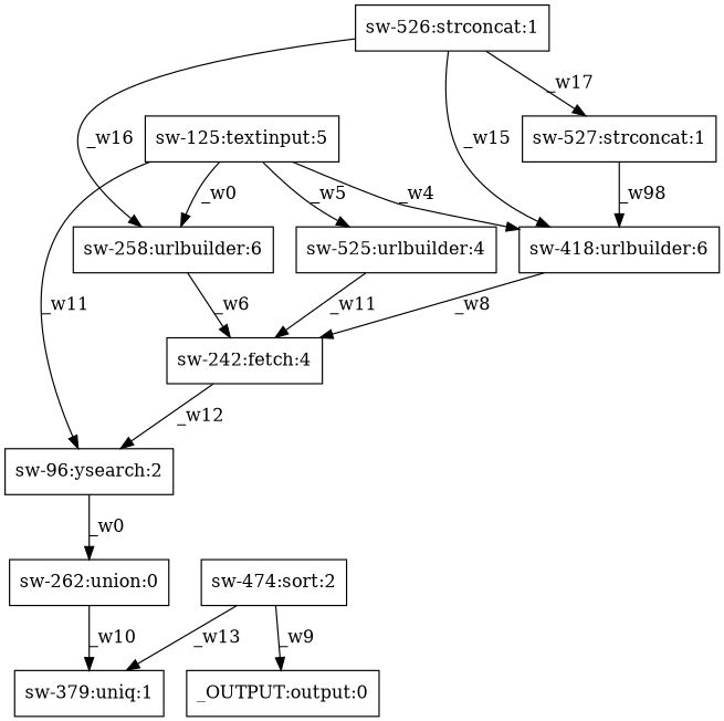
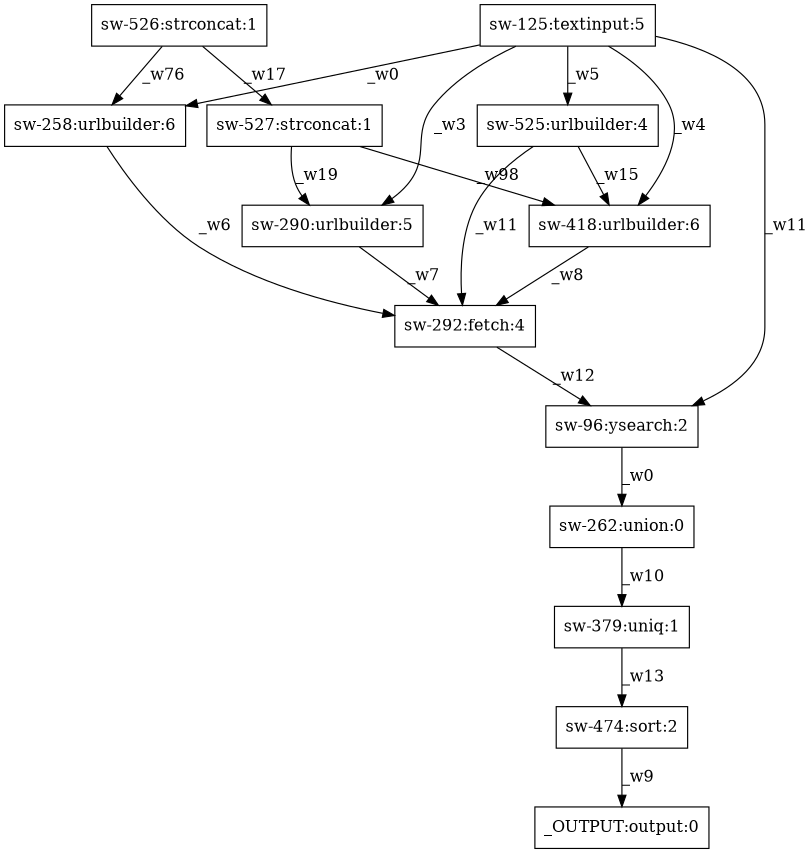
  digraph {
    node [shape=box]
    n1 [label="sw-96:ysearch:2"]
    n2 [label="sw-262:union:0"]
    n3 [label="sw-379:uniq:1"]
    n4 [label="sw-474:sort:2"]
    n5 [label="sw-418:urlbuilder:6"]
-   n6 [label="sw-242:fetch:4"]
+   n6 [label="sw-292:fetch:4"]
    n7 [label="_OUTPUT:output:0"]
+   n8 [label="sw-290:urlbuilder:5"]
    n9 [label="sw-526:strconcat:1"]
    n10 [label="sw-258:urlbuilder:6"]
    n11 [label="sw-527:strconcat:1"]
    n12 [label="sw-525:urlbuilder:4"]
    n13 [label="sw-125:textinput:5"]
    n1 -> n2 [label=_w0]
    n2 -> n3 [label=_w10]
-   n4 -> n3 [label=_w13]
+   n3 -> n4 [label=_w13]
    n4 -> n7 [label=_w9]
    n5 -> n6 [label=_w8]
    n6 -> n1 [label=_w12]
-   n9 -> n5 [label=_w15]
-   n9 -> n10 [label=_w16]
+   n8 -> n6 [label=_w7]
+   n12 -> n5 [label=_w15]
+   n9 -> n10 [label=_w76]
    n9 -> n11 [label=_w17]
    n10 -> n6 [label=_w6]
    n11 -> n5 [label=_w98]
+   n11 -> n8 [label=_w19]
    n12 -> n6 [label=_w11]
    n13 -> n1 [label=_w11]
    n13 -> n5 [label=_w4]
+   n13 -> n8 [label=_w3]
    n13 -> n10 [label=_w0]
    n13 -> n12 [label=_w5]
  }
